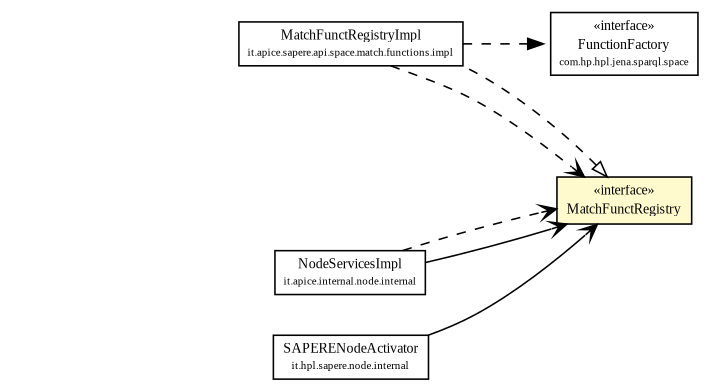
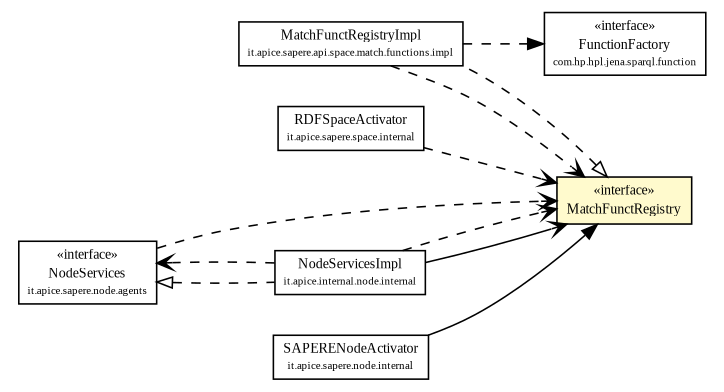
  digraph {
    fontname="Liberation Serif"
    rankdir=LR
    node [fontcolor=black fontname="Liberation Serif" fontsize=9.0 shape=plaintext]
    edge [arrowhead=open color=black fontcolor=black fontname="Liberation Serif" fontsize=10.0 headport=p labelfontname=Helvetica labelfontsize=10 style=dashed tailport=p]
    n1 [label=<<table border="0" cellborder="1" cellspacing="0" cellpadding="2" port="p" href="./impl/MatchFunctRegistryImpl.html"> 		<tr><td><table border="0" cellspacing="0" cellpadding="1"> 			<tr><td> MatchFunctRegistryImpl </td></tr> 			<tr><td><font point-size="7.0"> it.apice.sapere.api.space.match.functions.impl </font></td></tr> 		</table></td></tr> 		</table>>]
    n2 [label=<<table border="0" cellborder="1" cellspacing="0" cellpadding="2" port="p" bgcolor="lemonChiffon" href="./MatchFunctRegistry.html"> 		<tr><td><table border="0" cellspacing="0" cellpadding="1"> 			<tr><td> &laquo;interface&raquo; </td></tr> 			<tr><td> MatchFunctRegistry </td></tr> 		</table></td></tr> 		</table>>]
-   n3 [label=<<table border="0" cellborder="1" cellspacing="0" cellpadding="2" port="p" href="http://java.sun.com/j2se/1.4.2/docs/api/com/hp/hpl/jena/sparql/function/FunctionFactory.html"> 		<tr><td><table border="0" cellspacing="0" cellpadding="1"> 			<tr><td> &laquo;interface&raquo; </td></tr> 			<tr><td> FunctionFactory </td></tr> 			<tr><td><font point-size="7.0"> com.hp.hpl.jena.sparql.space </font></td></tr> 		</table></td></tr> 		</table>>]
+   n3 [label=<<table border="0" cellborder="1" cellspacing="0" cellpadding="2" port="p" href="http://java.sun.com/j2se/1.4.2/docs/api/com/hp/hpl/jena/sparql/function/FunctionFactory.html"> 		<tr><td><table border="0" cellspacing="0" cellpadding="1"> 			<tr><td> &laquo;interface&raquo; </td></tr> 			<tr><td> FunctionFactory </td></tr> 			<tr><td><font point-size="7.0"> com.hp.hpl.jena.sparql.function </font></td></tr> 		</table></td></tr> 		</table>>]
+   n4 [label=<<table border="0" cellborder="1" cellspacing="0" cellpadding="2" port="p" href="../../../../space/internal/RDFSpaceActivator.html"> 		<tr><td><table border="0" cellspacing="0" cellpadding="1"> 			<tr><td> RDFSpaceActivator </td></tr> 			<tr><td><font point-size="7.0"> it.apice.sapere.space.internal </font></td></tr> 		</table></td></tr> 		</table>>]
+   n5 [label=<<table border="0" cellborder="1" cellspacing="0" cellpadding="2" port="p" href="../../../../node/agents/NodeServices.html"> 		<tr><td><table border="0" cellspacing="0" cellpadding="1"> 			<tr><td> &laquo;interface&raquo; </td></tr> 			<tr><td> NodeServices </td></tr> 			<tr><td><font point-size="7.0"> it.apice.sapere.node.agents </font></td></tr> 		</table></td></tr> 		</table>>]
    n6 [label=<<table border="0" cellborder="1" cellspacing="0" cellpadding="2" port="p" href="../../../../node/internal/NodeServicesImpl.html"> 		<tr><td><table border="0" cellspacing="0" cellpadding="1"> 			<tr><td> NodeServicesImpl </td></tr> 			<tr><td><font point-size="7.0"> it.apice.internal.node.internal </font></td></tr> 		</table></td></tr> 		</table>>]
-   n7 [label=<<table border="0" cellborder="1" cellspacing="0" cellpadding="2" port="p" href="../../../../node/internal/SAPERENodeActivator.html"> 		<tr><td><table border="0" cellspacing="0" cellpadding="1"> 			<tr><td> SAPERENodeActivator </td></tr> 			<tr><td><font point-size="7.0"> it.hpl.sapere.node.internal </font></td></tr> 		</table></td></tr> 		</table>>]
+   n7 [label=<<table border="0" cellborder="1" cellspacing="0" cellpadding="2" port="p" href="../../../../node/internal/SAPERENodeActivator.html"> 		<tr><td><table border="0" cellspacing="0" cellpadding="1"> 			<tr><td> SAPERENodeActivator </td></tr> 			<tr><td><font point-size="7.0"> it.apice.sapere.node.internal </font></td></tr> 		</table></td></tr> 		</table>>]
    n1 -> n2
    n1 -> n3 [arrowhead=normal]
    n2 -> n1 [arrowtail=empty dir=back fontsize=10 arrowhead="" color="" fontcolor=""]
+   n4 -> n2
+   n5 -> n2
+   n5 -> n6 [arrowtail=empty dir=back fontsize=10 arrowhead="" color="" fontcolor=""]
    n6 -> n2 [style=""]
    n6 -> n2
-   n7 -> n2 [style=""]
+   n6 -> n5
+   n7 -> n2 [arrowhead=normal style=""]
  }
